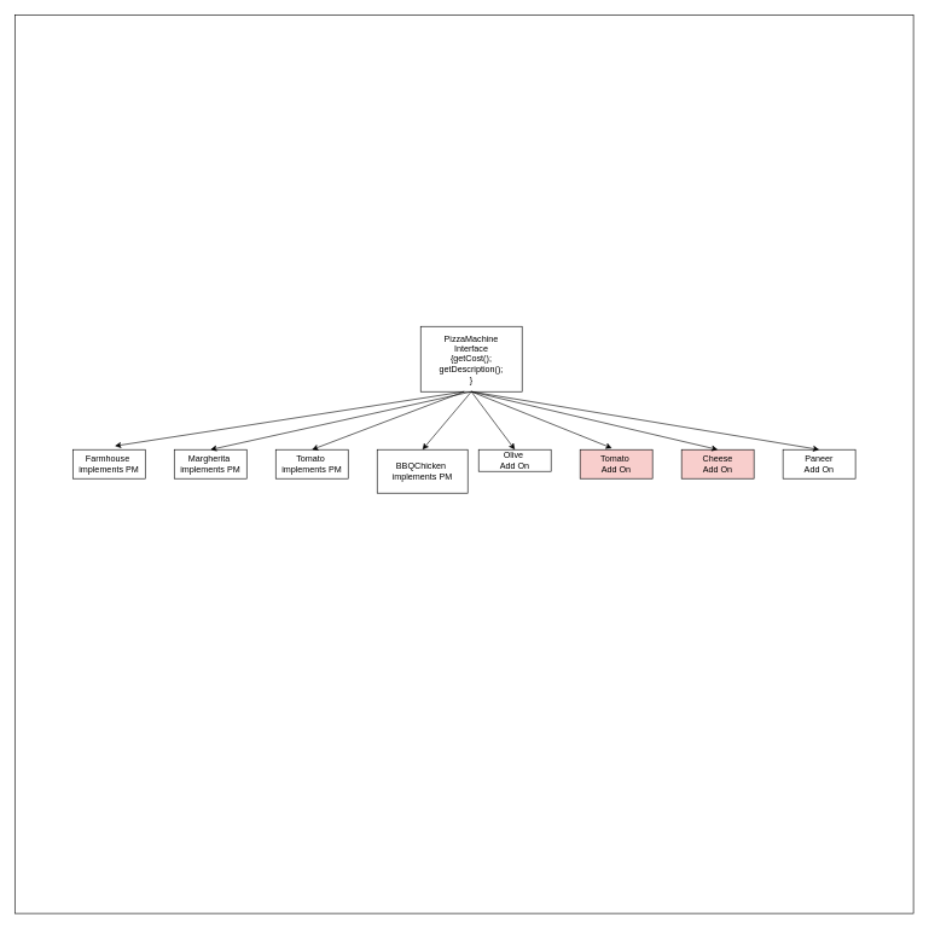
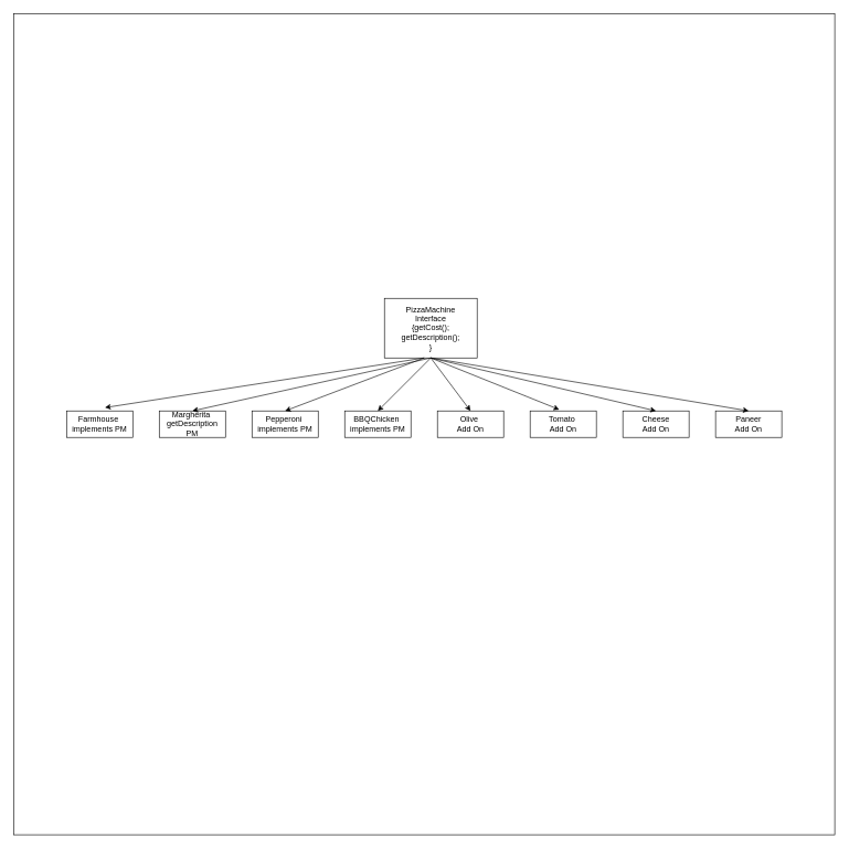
  <mxCell id="0" />
  <mxCell id="1" parent="0" />
  <mxCell id="2" value="" style="whiteSpace=wrap;html=1;aspect=fixed;" vertex="1" parent="1"><mxGeometry x="20" y="20" width="1240" height="1240" as="geometry" /></mxCell>
  <mxCell id="3" value="PizzaMachine&lt;br&gt;Interface&lt;br&gt;{getCost();&lt;br style=&quot;border-color: var(--border-color);&quot;&gt;getDescription();&lt;br&gt;}" style="rounded=0;whiteSpace=wrap;html=1;" vertex="1" parent="1"><mxGeometry x="580" y="450" width="140" height="90" as="geometry" /></mxCell>
  <mxCell id="4" value="Farmhouse&amp;nbsp;&lt;br&gt;implements PM" style="rounded=0;whiteSpace=wrap;html=1;" vertex="1" parent="1"><mxGeometry x="100" y="620" width="100" height="40" as="geometry" /></mxCell>
- <mxCell id="5" value="Margherita&amp;nbsp;&lt;br style=&quot;border-color: var(--border-color);&quot;&gt;implements PM" style="rounded=0;whiteSpace=wrap;html=1;" vertex="1" parent="1"><mxGeometry x="240" y="620" width="100" height="40" as="geometry" /></mxCell>
- <mxCell id="6" value="Tomato&amp;nbsp;&lt;br style=&quot;border-color: var(--border-color);&quot;&gt;implements PM" style="rounded=0;whiteSpace=wrap;html=1;" vertex="1" parent="1"><mxGeometry x="380" y="620" width="100" height="40" as="geometry" /></mxCell>
- <mxCell id="7" value="BBQChicken&amp;nbsp;&lt;br style=&quot;border-color: var(--border-color);&quot;&gt;implements PM" style="rounded=0;whiteSpace=wrap;html=1;" vertex="1" parent="1"><mxGeometry x="520" y="620" width="125" height="60" as="geometry" /></mxCell>
- <mxCell id="8" value="Olive&amp;nbsp;&lt;br&gt;Add On&lt;br&gt;&lt;span id=&quot;docs-internal-guid-4011a0b1-7fff-b4d0-f305-c6e4db0675ac&quot;&gt;&lt;/span&gt;" style="rounded=0;whiteSpace=wrap;html=1;" vertex="1" parent="1"><mxGeometry x="660" y="620" width="100" height="30" as="geometry" /></mxCell>
- <mxCell id="9" value="Tomato&amp;nbsp;&lt;br&gt;Add On" style="rounded=0;whiteSpace=wrap;html=1;fillColor=#f8cecc;" vertex="1" parent="1"><mxGeometry x="800" y="620" width="100" height="40" as="geometry" /></mxCell>
- <mxCell id="10" value="Cheese&lt;br&gt;Add On" style="rounded=0;whiteSpace=wrap;html=1;fillColor=#f8cecc;" vertex="1" parent="1"><mxGeometry x="940" y="620" width="100" height="40" as="geometry" /></mxCell>
+ <mxCell id="5" value="Margherita&amp;nbsp;&lt;br style=&quot;border-color: var(--border-color);&quot;&gt;getDescription PM" style="rounded=0;whiteSpace=wrap;html=1;" vertex="1" parent="1"><mxGeometry x="240" y="620" width="100" height="40" as="geometry" /></mxCell>
+ <mxCell id="6" value="Pepperoni&amp;nbsp;&lt;br style=&quot;border-color: var(--border-color);&quot;&gt;implements PM" style="rounded=0;whiteSpace=wrap;html=1;" vertex="1" parent="1"><mxGeometry x="380" y="620" width="100" height="40" as="geometry" /></mxCell>
+ <mxCell id="7" value="BBQChicken&amp;nbsp;&lt;br style=&quot;border-color: var(--border-color);&quot;&gt;implements PM" style="rounded=0;whiteSpace=wrap;html=1;" vertex="1" parent="1"><mxGeometry x="520" y="620" width="100" height="40" as="geometry" /></mxCell>
+ <mxCell id="8" value="Olive&amp;nbsp;&lt;br&gt;Add On&lt;br&gt;&lt;span id=&quot;docs-internal-guid-4011a0b1-7fff-b4d0-f305-c6e4db0675ac&quot;&gt;&lt;/span&gt;" style="rounded=0;whiteSpace=wrap;html=1;" vertex="1" parent="1"><mxGeometry x="660" y="620" width="100" height="40" as="geometry" /></mxCell>
+ <mxCell id="9" value="Tomato&amp;nbsp;&lt;br&gt;Add On" style="rounded=0;whiteSpace=wrap;html=1;" vertex="1" parent="1"><mxGeometry x="800" y="620" width="100" height="40" as="geometry" /></mxCell>
+ <mxCell id="10" value="Cheese&lt;br&gt;Add On" style="rounded=0;whiteSpace=wrap;html=1;" vertex="1" parent="1"><mxGeometry x="940" y="620" width="100" height="40" as="geometry" /></mxCell>
  <mxCell id="11" value="Paneer&lt;br&gt;Add On" style="rounded=0;whiteSpace=wrap;html=1;" vertex="1" parent="1"><mxGeometry x="1080" y="620" width="100" height="40" as="geometry" /></mxCell>
  <mxCell id="12" value="" style="endArrow=classic;html=1;rounded=0;entryX=0.58;entryY=-0.125;entryDx=0;entryDy=0;entryPerimeter=0;" edge="1" parent="1" target="4"><mxGeometry width="50" height="50" relative="1" as="geometry"><mxPoint x="640" y="540" as="sourcePoint" /><mxPoint x="140" y="610" as="targetPoint" /></mxGeometry></mxCell>
  <mxCell id="13" value="" style="endArrow=classic;html=1;rounded=0;entryX=0.5;entryY=0;entryDx=0;entryDy=0;exitX=0.5;exitY=1;exitDx=0;exitDy=0;" edge="1" parent="1" source="3" target="5"><mxGeometry width="50" height="50" relative="1" as="geometry"><mxPoint x="320" y="530" as="sourcePoint" /><mxPoint x="270" y="610" as="targetPoint" /></mxGeometry></mxCell>
  <mxCell id="14" value="" style="endArrow=classic;html=1;rounded=0;entryX=0.5;entryY=0;entryDx=0;entryDy=0;" edge="1" parent="1" target="6"><mxGeometry width="50" height="50" relative="1" as="geometry"><mxPoint x="640" y="540" as="sourcePoint" /><mxPoint x="390" y="610" as="targetPoint" /></mxGeometry></mxCell>
  <mxCell id="15" value="" style="endArrow=classic;html=1;rounded=0;entryX=0.5;entryY=0;entryDx=0;entryDy=0;exitX=0.5;exitY=1;exitDx=0;exitDy=0;" edge="1" parent="1" source="3" target="7"><mxGeometry width="50" height="50" relative="1" as="geometry"><mxPoint x="570" y="520" as="sourcePoint" /><mxPoint x="520" y="600" as="targetPoint" /></mxGeometry></mxCell>
  <mxCell id="16" value="" style="endArrow=classic;html=1;rounded=0;entryX=0.5;entryY=0;entryDx=0;entryDy=0;exitX=0.5;exitY=1;exitDx=0;exitDy=0;" edge="1" parent="1" source="3" target="8"><mxGeometry width="50" height="50" relative="1" as="geometry"><mxPoint x="770" y="520" as="sourcePoint" /><mxPoint x="720" y="600" as="targetPoint" /></mxGeometry></mxCell>
  <mxCell id="17" value="" style="endArrow=classic;html=1;rounded=0;entryX=0.44;entryY=-0.05;entryDx=0;entryDy=0;entryPerimeter=0;exitX=0.5;exitY=1;exitDx=0;exitDy=0;" edge="1" parent="1" source="3" target="9"><mxGeometry width="50" height="50" relative="1" as="geometry"><mxPoint x="880" y="510" as="sourcePoint" /><mxPoint x="830" y="590" as="targetPoint" /></mxGeometry></mxCell>
  <mxCell id="18" value="" style="endArrow=classic;html=1;rounded=0;entryX=0.5;entryY=0;entryDx=0;entryDy=0;exitX=0.5;exitY=1;exitDx=0;exitDy=0;" edge="1" parent="1" source="3" target="10"><mxGeometry width="50" height="50" relative="1" as="geometry"><mxPoint x="1020" y="530" as="sourcePoint" /><mxPoint x="970" y="610" as="targetPoint" /></mxGeometry></mxCell>
  <mxCell id="19" value="" style="endArrow=classic;html=1;rounded=0;entryX=0.5;entryY=0;entryDx=0;entryDy=0;exitX=0.5;exitY=1;exitDx=0;exitDy=0;" edge="1" parent="1" source="3" target="11"><mxGeometry width="50" height="50" relative="1" as="geometry"><mxPoint x="1170" y="520" as="sourcePoint" /><mxPoint x="1120" y="600" as="targetPoint" /></mxGeometry></mxCell>
  <mxCell id="20" value="&lt;span id=&quot;docs-internal-guid-aced465d-7fff-5388-8063-2dc90aaff3e8&quot;&gt;&lt;/span&gt;" style="text;html=1;strokeColor=none;fillColor=none;align=center;verticalAlign=middle;whiteSpace=wrap;rounded=0;" vertex="1" parent="1"><mxGeometry x="290" y="540" width="60" height="30" as="geometry" /></mxCell>
